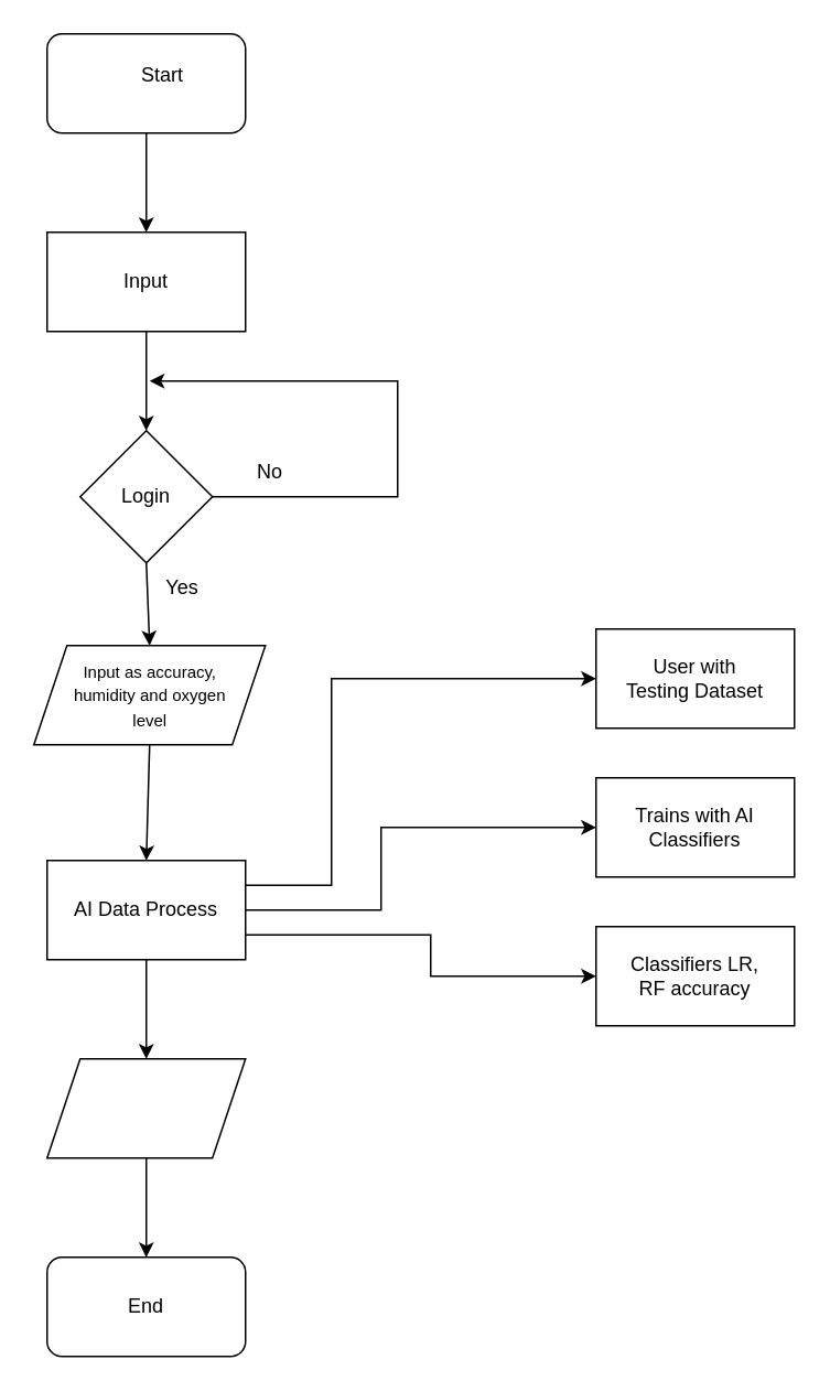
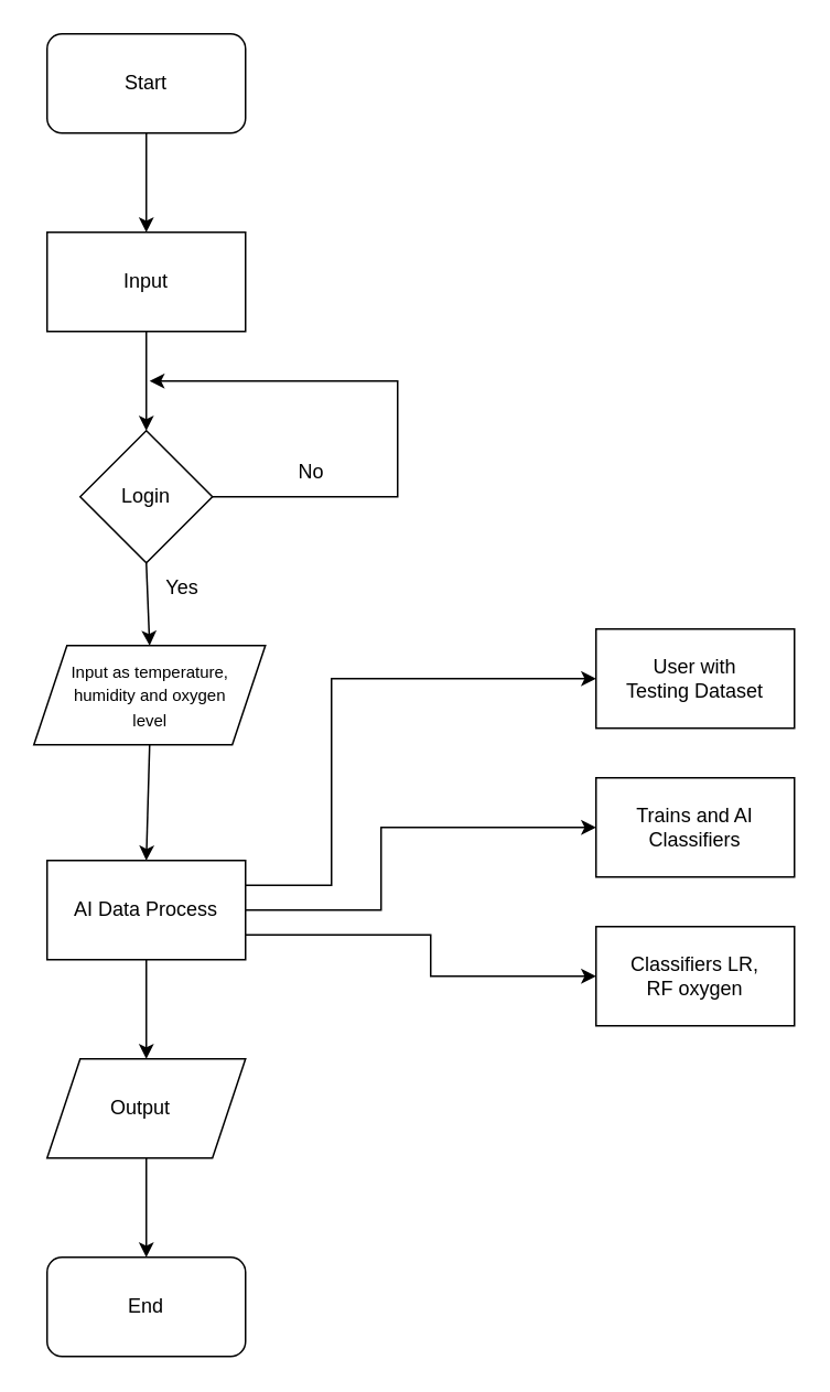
  <mxCell id="0" />
  <mxCell id="1" parent="0" />
  <mxCell id="2" value="" style="rounded=1;whiteSpace=wrap;html=1;" parent="1" vertex="1"><mxGeometry x="28" y="20" width="120" height="60" as="geometry" /></mxCell>
  <mxCell id="3" value="" style="rounded=0;whiteSpace=wrap;html=1;" parent="1" vertex="1"><mxGeometry x="28" y="140" width="120" height="60" as="geometry" /></mxCell>
  <mxCell id="4" value="" style="rhombus;whiteSpace=wrap;html=1;" parent="1" vertex="1"><mxGeometry x="48" y="260" width="80" height="80" as="geometry" /></mxCell>
  <mxCell id="5" value="" style="shape=parallelogram;perimeter=parallelogramPerimeter;whiteSpace=wrap;html=1;fixedSize=1;" parent="1" vertex="1"><mxGeometry x="20" y="390" width="140" height="60" as="geometry" /></mxCell>
  <mxCell id="6" value="" style="rounded=0;whiteSpace=wrap;html=1;" parent="1" vertex="1"><mxGeometry x="28" y="520" width="120" height="60" as="geometry" /></mxCell>
  <mxCell id="7" value="" style="shape=parallelogram;perimeter=parallelogramPerimeter;whiteSpace=wrap;html=1;fixedSize=1;" parent="1" vertex="1"><mxGeometry x="28" y="640" width="120" height="60" as="geometry" /></mxCell>
  <mxCell id="8" value="" style="rounded=1;whiteSpace=wrap;html=1;" parent="1" vertex="1"><mxGeometry x="28" y="760" width="120" height="60" as="geometry" /></mxCell>
  <mxCell id="9" value="" style="rounded=0;whiteSpace=wrap;html=1;" parent="1" vertex="1"><mxGeometry x="360" y="380" width="120" height="60" as="geometry" /></mxCell>
  <mxCell id="10" value="" style="rounded=0;whiteSpace=wrap;html=1;" parent="1" vertex="1"><mxGeometry x="360" y="470" width="120" height="60" as="geometry" /></mxCell>
  <mxCell id="11" value="" style="rounded=0;whiteSpace=wrap;html=1;" parent="1" vertex="1"><mxGeometry x="360" y="560" width="120" height="60" as="geometry" /></mxCell>
  <mxCell id="12" value="" style="endArrow=classic;html=1;rounded=0;exitX=0.5;exitY=1;exitDx=0;exitDy=0;" parent="1" source="2" target="3" edge="1"><mxGeometry width="50" height="50" relative="1" as="geometry"><mxPoint x="20" y="120" as="sourcePoint" /><mxPoint x="70" y="70" as="targetPoint" /></mxGeometry></mxCell>
  <mxCell id="13" value="" style="endArrow=classic;html=1;rounded=0;exitX=0.5;exitY=1;exitDx=0;exitDy=0;entryX=0.5;entryY=0;entryDx=0;entryDy=0;" parent="1" source="3" target="4" edge="1"><mxGeometry width="50" height="50" relative="1" as="geometry"><mxPoint x="30" y="130" as="sourcePoint" /><mxPoint x="80" y="80" as="targetPoint" /></mxGeometry></mxCell>
  <mxCell id="14" value="" style="endArrow=classic;html=1;rounded=0;exitX=1;exitY=0.5;exitDx=0;exitDy=0;" parent="1" source="4" edge="1"><mxGeometry width="50" height="50" relative="1" as="geometry"><mxPoint x="40" y="140" as="sourcePoint" /><mxPoint x="90" y="230" as="targetPoint" /><Array as="points"><mxPoint x="240" y="300" /><mxPoint x="240" y="230" /></Array></mxGeometry></mxCell>
  <mxCell id="15" value="" style="endArrow=classic;html=1;rounded=0;exitX=0.5;exitY=1;exitDx=0;exitDy=0;entryX=0.5;entryY=0;entryDx=0;entryDy=0;" parent="1" source="4" target="5" edge="1"><mxGeometry width="50" height="50" relative="1" as="geometry"><mxPoint x="50" y="150" as="sourcePoint" /><mxPoint x="100" y="100" as="targetPoint" /></mxGeometry></mxCell>
  <mxCell id="16" value="" style="endArrow=classic;html=1;rounded=0;exitX=0.5;exitY=1;exitDx=0;exitDy=0;entryX=0.5;entryY=0;entryDx=0;entryDy=0;" parent="1" source="5" target="6" edge="1"><mxGeometry width="50" height="50" relative="1" as="geometry"><mxPoint x="60" y="160" as="sourcePoint" /><mxPoint x="110" y="110" as="targetPoint" /></mxGeometry></mxCell>
  <mxCell id="17" value="" style="endArrow=classic;html=1;rounded=0;exitX=0.5;exitY=1;exitDx=0;exitDy=0;entryX=0.5;entryY=0;entryDx=0;entryDy=0;" parent="1" source="6" target="7" edge="1"><mxGeometry width="50" height="50" relative="1" as="geometry"><mxPoint x="70" y="170" as="sourcePoint" /><mxPoint x="120" y="120" as="targetPoint" /></mxGeometry></mxCell>
  <mxCell id="18" value="" style="endArrow=classic;html=1;rounded=0;exitX=0.5;exitY=1;exitDx=0;exitDy=0;entryX=0.5;entryY=0;entryDx=0;entryDy=0;" parent="1" source="7" target="8" edge="1"><mxGeometry width="50" height="50" relative="1" as="geometry"><mxPoint x="80" y="180" as="sourcePoint" /><mxPoint x="130" y="130" as="targetPoint" /></mxGeometry></mxCell>
  <mxCell id="19" value="" style="endArrow=classic;html=1;rounded=0;exitX=1;exitY=0.25;exitDx=0;exitDy=0;entryX=0;entryY=0.5;entryDx=0;entryDy=0;" parent="1" source="6" target="9" edge="1"><mxGeometry width="50" height="50" relative="1" as="geometry"><mxPoint x="90" y="190" as="sourcePoint" /><mxPoint x="140" y="140" as="targetPoint" /><Array as="points"><mxPoint x="200" y="535" /><mxPoint x="200" y="410" /><mxPoint x="280" y="410" /></Array></mxGeometry></mxCell>
  <mxCell id="20" value="" style="endArrow=classic;html=1;rounded=0;exitX=1;exitY=0.5;exitDx=0;exitDy=0;entryX=0;entryY=0.5;entryDx=0;entryDy=0;" parent="1" source="6" target="10" edge="1"><mxGeometry width="50" height="50" relative="1" as="geometry"><mxPoint x="100" y="200" as="sourcePoint" /><mxPoint x="150" y="150" as="targetPoint" /><Array as="points"><mxPoint x="230" y="550" /><mxPoint x="230" y="500" /></Array></mxGeometry></mxCell>
  <mxCell id="21" value="" style="endArrow=classic;html=1;rounded=0;exitX=1;exitY=0.75;exitDx=0;exitDy=0;entryX=0;entryY=0.5;entryDx=0;entryDy=0;" parent="1" source="6" target="11" edge="1"><mxGeometry width="50" height="50" relative="1" as="geometry"><mxPoint x="110" y="210" as="sourcePoint" /><mxPoint x="160" y="160" as="targetPoint" /><Array as="points"><mxPoint x="260" y="565" /><mxPoint x="260" y="590" /></Array></mxGeometry></mxCell>
- <mxCell id="22" value="Start" style="text;html=1;strokeColor=none;fillColor=none;align=center;verticalAlign=middle;whiteSpace=wrap;rounded=0;" parent="1" vertex="1"><mxGeometry x="68" y="30" width="60" height="30" as="geometry" /></mxCell>
+ <mxCell id="22" value="Start" style="text;html=1;strokeColor=none;fillColor=none;align=center;verticalAlign=middle;whiteSpace=wrap;rounded=0;" parent="1" vertex="1"><mxGeometry x="58" y="35" width="60" height="30" as="geometry" /></mxCell>
  <mxCell id="23" value="Input" style="text;html=1;strokeColor=none;fillColor=none;align=center;verticalAlign=middle;whiteSpace=wrap;rounded=0;" parent="1" vertex="1"><mxGeometry x="58" y="155" width="60" height="30" as="geometry" /></mxCell>
  <mxCell id="24" value="Login" style="text;html=1;strokeColor=none;fillColor=none;align=center;verticalAlign=middle;whiteSpace=wrap;rounded=0;" parent="1" vertex="1"><mxGeometry x="58" y="285" width="60" height="30" as="geometry" /></mxCell>
  <mxCell id="25" value="Yes" style="text;html=1;strokeColor=none;fillColor=none;align=center;verticalAlign=middle;whiteSpace=wrap;rounded=0;" parent="1" vertex="1"><mxGeometry x="80" y="340" width="60" height="30" as="geometry" /></mxCell>
  <mxCell id="26" value="AI Data Process" style="text;html=1;strokeColor=none;fillColor=none;align=center;verticalAlign=middle;whiteSpace=wrap;rounded=0;" parent="1" vertex="1"><mxGeometry x="43" y="535" width="90" height="30" as="geometry" /></mxCell>
- <mxCell id="27" value="No" style="text;html=1;strokeColor=none;fillColor=none;align=center;verticalAlign=middle;whiteSpace=wrap;rounded=0;" parent="1" vertex="1"><mxGeometry x="133" y="270" width="60" height="30" as="geometry" /></mxCell>
+ <mxCell id="27" value="No" style="text;html=1;strokeColor=none;fillColor=none;align=center;verticalAlign=middle;whiteSpace=wrap;rounded=0;" parent="1" vertex="1"><mxGeometry x="158" y="270" width="60" height="30" as="geometry" /></mxCell>
  <mxCell id="28" value="End" style="text;html=1;strokeColor=none;fillColor=none;align=center;verticalAlign=middle;whiteSpace=wrap;rounded=0;" parent="1" vertex="1"><mxGeometry x="58" y="775" width="60" height="30" as="geometry" /></mxCell>
- <mxCell id="30" value="&lt;font style=&quot;font-size: 10px;&quot;&gt;Input as accuracy, humidity and oxygen level&lt;/font&gt;" style="text;html=1;strokeColor=none;fillColor=none;align=center;verticalAlign=middle;whiteSpace=wrap;rounded=0;" parent="1" vertex="1"><mxGeometry x="35.5" y="407.5" width="109" height="25" as="geometry" /></mxCell>
+ <mxCell id="29" value="Output&amp;nbsp;&amp;nbsp;" style="text;html=1;strokeColor=none;fillColor=none;align=center;verticalAlign=middle;whiteSpace=wrap;rounded=0;" parent="1" vertex="1"><mxGeometry x="58" y="655" width="60" height="30" as="geometry" /></mxCell>
+ <mxCell id="30" value="&lt;font style=&quot;font-size: 10px;&quot;&gt;Input as temperature, humidity and oxygen level&lt;/font&gt;" style="text;html=1;strokeColor=none;fillColor=none;align=center;verticalAlign=middle;whiteSpace=wrap;rounded=0;" parent="1" vertex="1"><mxGeometry x="35.5" y="407.5" width="109" height="25" as="geometry" /></mxCell>
  <mxCell id="31" value="User with Testing Dataset" style="text;html=1;strokeColor=none;fillColor=none;align=center;verticalAlign=middle;whiteSpace=wrap;rounded=0;" parent="1" vertex="1"><mxGeometry x="375" y="395" width="90" height="30" as="geometry" /></mxCell>
- <mxCell id="32" value="Trains with AI Classifiers" style="text;html=1;strokeColor=none;fillColor=none;align=center;verticalAlign=middle;whiteSpace=wrap;rounded=0;" parent="1" vertex="1"><mxGeometry x="375" y="485" width="90" height="30" as="geometry" /></mxCell>
- <mxCell id="33" value="Classifiers LR, RF accuracy" style="text;html=1;strokeColor=none;fillColor=none;align=center;verticalAlign=middle;whiteSpace=wrap;rounded=0;" parent="1" vertex="1"><mxGeometry x="375" y="575" width="90" height="30" as="geometry" /></mxCell>
+ <mxCell id="32" value="Trains and AI Classifiers" style="text;html=1;strokeColor=none;fillColor=none;align=center;verticalAlign=middle;whiteSpace=wrap;rounded=0;" parent="1" vertex="1"><mxGeometry x="375" y="485" width="90" height="30" as="geometry" /></mxCell>
+ <mxCell id="33" value="Classifiers LR, RF oxygen" style="text;html=1;strokeColor=none;fillColor=none;align=center;verticalAlign=middle;whiteSpace=wrap;rounded=0;" parent="1" vertex="1"><mxGeometry x="375" y="575" width="90" height="30" as="geometry" /></mxCell>
